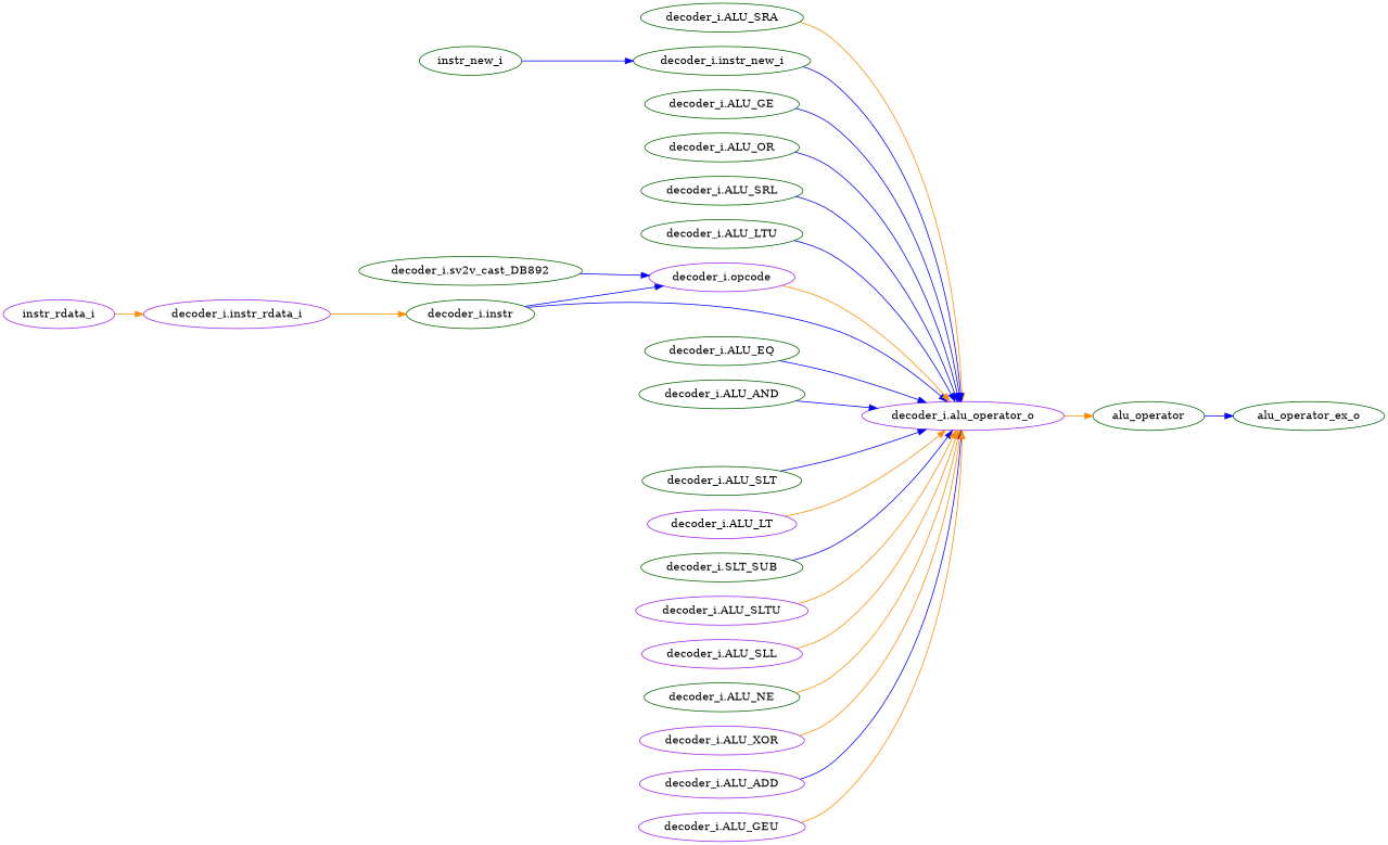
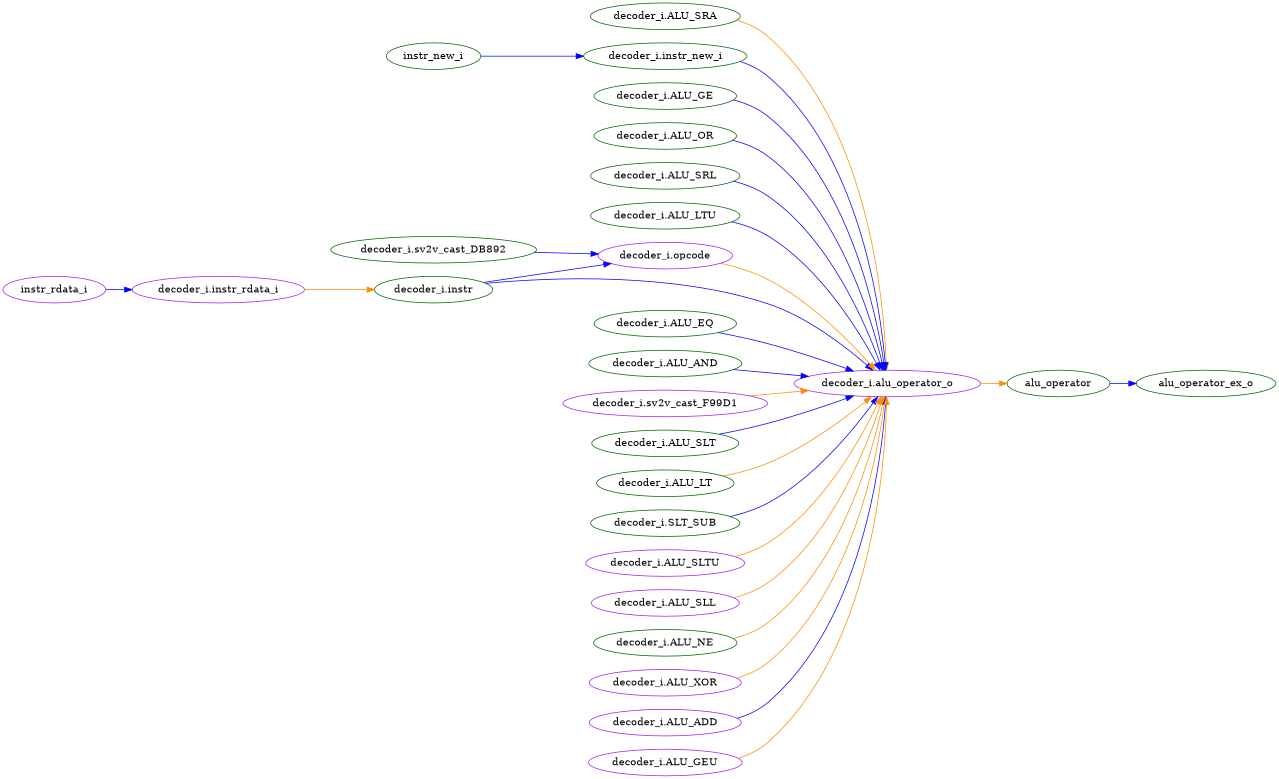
  strict digraph {
    rankdir=LR
    node [color=darkgreen complexity=6 importance=0.0311186722915 rank=0.00777966807288]
    edge [color=blue]
    "decoder_i.ALU_SRA" [importance=0.0607413818926 rank=0.0101235636488]
    "decoder_i.alu_operator_o" [color=purple complexity=2 importance=0.0296227096011 rank=0.0148113548005]
    alu_operator [complexity=2 importance=0.0148321890748 rank=0.00741609453738]
    alu_operator_ex_o [complexity=0 importance=0.00594195886629 rank=0.0]
    "decoder_i.instr_new_i" [complexity=5 importance=0.149648879021 rank=0.0299297758043]
    "decoder_i.ALU_GE" [complexity=4]
    "decoder_i.ALU_OR" [importance=0.0607413818926 rank=0.0101235636488]
    "decoder_i.ALU_SRL" [importance=0.0607413818926 rank=0.0101235636488]
    "decoder_i.ALU_LTU" [complexity=4]
    "decoder_i.instr_rdata_i" [color=purple complexity=8 importance=1.57655243413 rank=0.197069054267]
    "decoder_i.instr" [importance=1.57468247235 rank=0.262447078725]
    "decoder_i.opcode" [color=purple complexity=3 importance=1.57225154178 rank=0.52408384726]
    "decoder_i.ALU_EQ" [complexity=4]
    "decoder_i.ALU_AND" [importance=0.0607413818926 rank=0.0101235636488]
    "decoder_i.sv2v_cast_DB892" [importance=1.57374750447 rank=0.262291250745]
+   "decoder_i.sv2v_cast_F99D1" [color=purple complexity=4]
    "decoder_i.ALU_SLT" [importance=0.0607413818926 rank=0.0101235636488]
    instr_new_i [complexity=5 importance=0.151144841712 rank=0.0302289683423]
-   "decoder_i.ALU_LT" [color=purple complexity=4]
+   "decoder_i.ALU_LT" [complexity=4]
    n20 [complexity=4 label="decoder_i.SLT_SUB"]
    "decoder_i.ALU_SLTU" [color=purple complexity=8 importance=0.0903640914937 rank=0.0112955114367]
    "decoder_i.ALU_SLL" [color=purple importance=0.0607413818926 rank=0.0101235636488]
    "decoder_i.ALU_NE" [complexity=4]
    "decoder_i.ALU_XOR" [color=purple importance=0.0607413818926 rank=0.0101235636488]
    "decoder_i.ALU_ADD" [color=purple complexity=44 importance=0.860554541122 rank=0.0195580577528]
    instr_rdata_i [color=purple complexity=8 importance=1.57804839682 rank=0.197256049603]
    "decoder_i.ALU_GEU" [color=purple complexity=4]
    "decoder_i.ALU_SRA" -> "decoder_i.alu_operator_o" [color=darkorange]
    "decoder_i.alu_operator_o" -> alu_operator [color=darkorange]
    alu_operator -> alu_operator_ex_o
    "decoder_i.instr_new_i" -> "decoder_i.alu_operator_o"
    "decoder_i.ALU_GE" -> "decoder_i.alu_operator_o"
    "decoder_i.ALU_OR" -> "decoder_i.alu_operator_o"
    "decoder_i.ALU_SRL" -> "decoder_i.alu_operator_o"
    "decoder_i.ALU_LTU" -> "decoder_i.alu_operator_o"
    "decoder_i.instr_rdata_i" -> "decoder_i.instr" [color=darkorange]
    "decoder_i.instr" -> "decoder_i.alu_operator_o"
    "decoder_i.instr" -> "decoder_i.opcode"
    "decoder_i.opcode" -> "decoder_i.alu_operator_o" [color=darkorange]
    "decoder_i.ALU_EQ" -> "decoder_i.alu_operator_o"
    "decoder_i.ALU_AND" -> "decoder_i.alu_operator_o"
    "decoder_i.sv2v_cast_DB892" -> "decoder_i.opcode"
+   "decoder_i.sv2v_cast_F99D1" -> "decoder_i.alu_operator_o" [color=darkorange]
    "decoder_i.ALU_SLT" -> "decoder_i.alu_operator_o"
    instr_new_i -> "decoder_i.instr_new_i"
    "decoder_i.ALU_LT" -> "decoder_i.alu_operator_o" [color=darkorange]
    n20 -> "decoder_i.alu_operator_o"
    "decoder_i.ALU_SLTU" -> "decoder_i.alu_operator_o" [color=darkorange]
    "decoder_i.ALU_SLL" -> "decoder_i.alu_operator_o" [color=darkorange]
    "decoder_i.ALU_NE" -> "decoder_i.alu_operator_o" [color=darkorange]
    "decoder_i.ALU_XOR" -> "decoder_i.alu_operator_o" [color=darkorange]
    "decoder_i.ALU_ADD" -> "decoder_i.alu_operator_o"
-   instr_rdata_i -> "decoder_i.instr_rdata_i" [color=darkorange]
+   instr_rdata_i -> "decoder_i.instr_rdata_i"
    "decoder_i.ALU_GEU" -> "decoder_i.alu_operator_o" [color=darkorange]
  }
